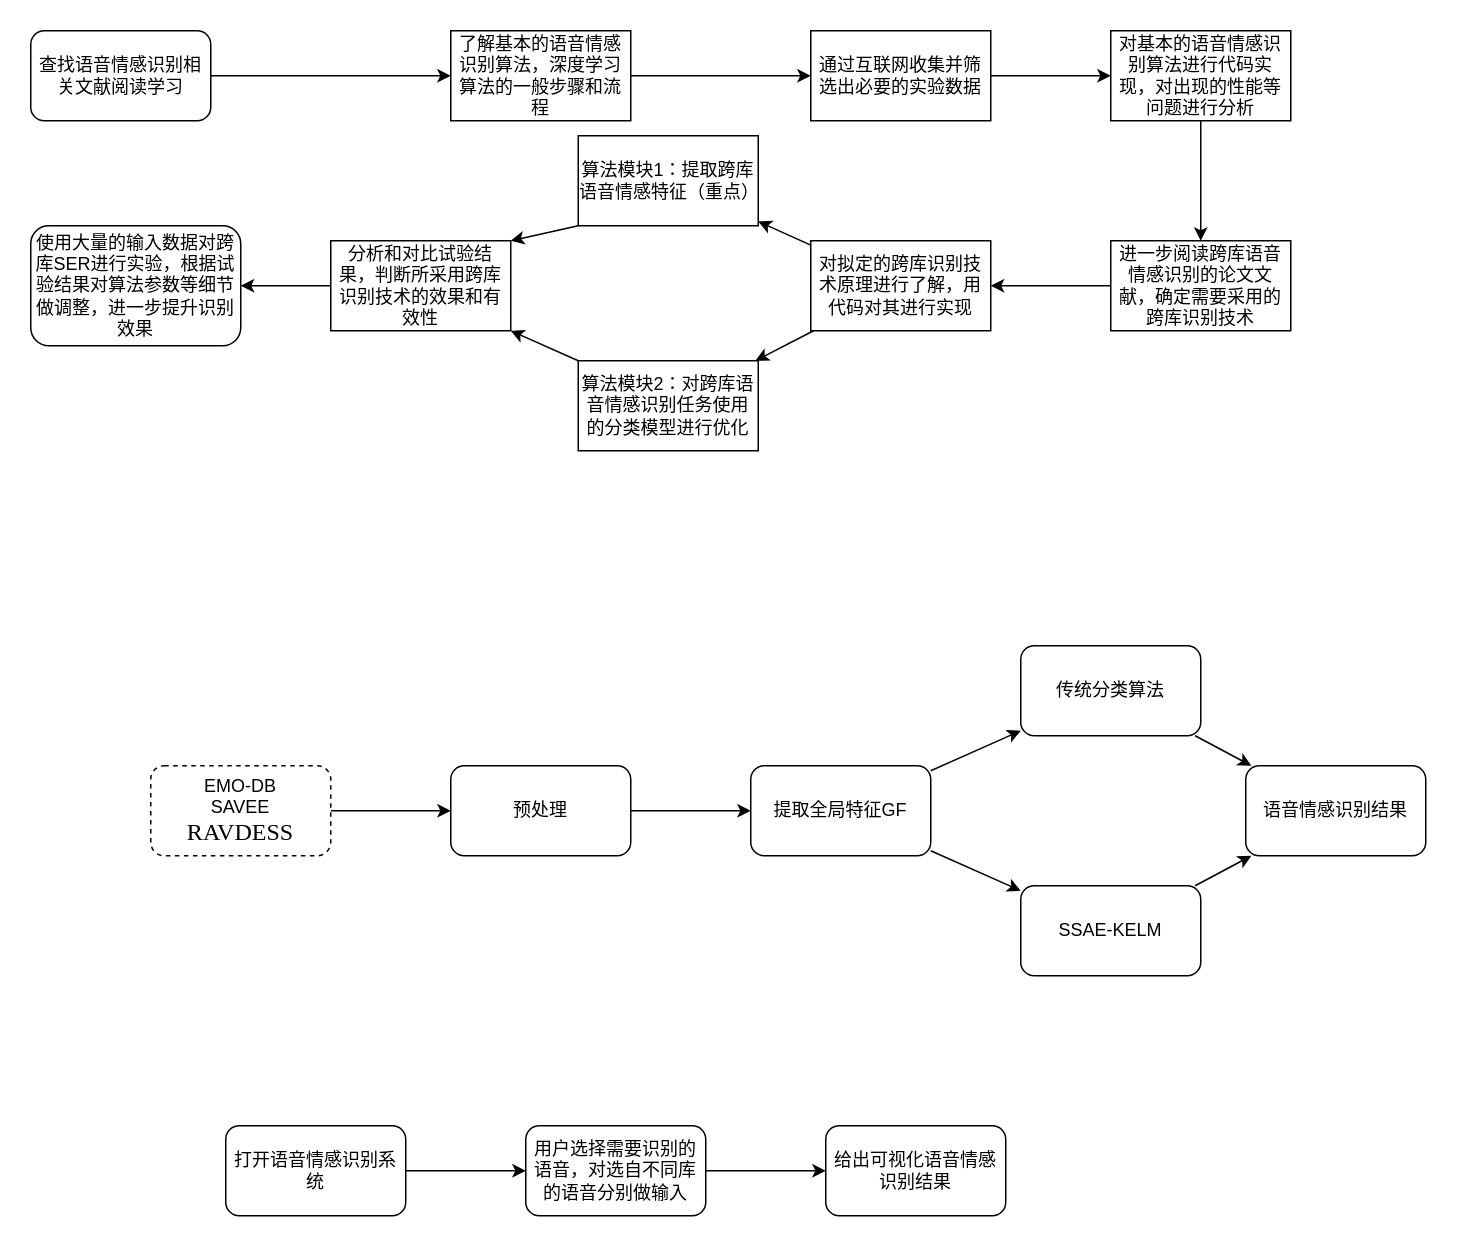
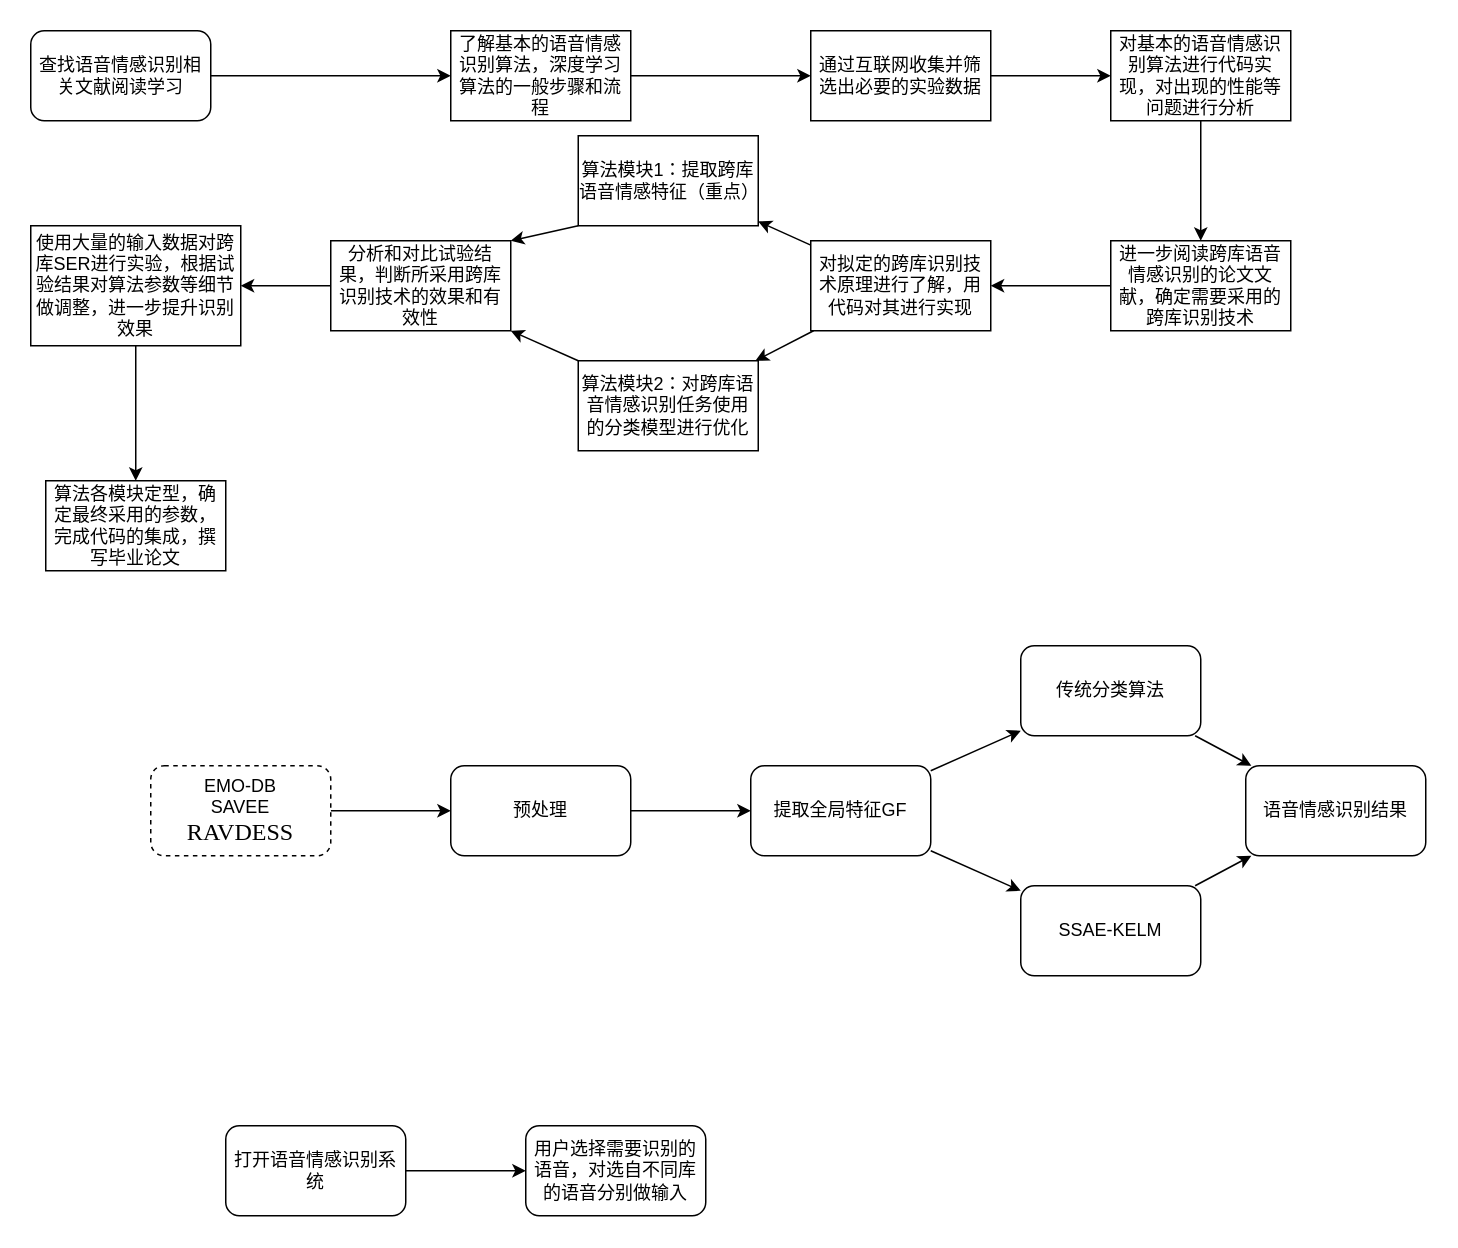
  <mxCell id="0" />
  <mxCell id="1" parent="0" />
  <mxCell id="2" value="" style="edgeStyle=none;html=1;" parent="1" source="3" target="5" edge="1"><mxGeometry relative="1" as="geometry" /></mxCell>
  <mxCell id="3" value="查找语音情感识别相关文献阅读学习" style=";whiteSpace=wrap;rounded=1;fontSize=12;fontFamily=Helvetica;align=center;verticalAlign=middle;fillColor=default;strokeColor=default;fontColor=default;" parent="1" vertex="1"><mxGeometry y="20" width="120" height="60" as="geometry" x="20" /></mxCell>
  <mxCell id="4" value="" style="edgeStyle=none;html=1;" parent="1" source="5" target="7" edge="1"><mxGeometry relative="1" as="geometry" /></mxCell>
  <mxCell id="5" value="了解基本的语音情感识别算法，深度学习算法的一般步骤和流程" style="whiteSpace=wrap;html=1;" parent="1" vertex="1"><mxGeometry x="300" y="20" width="120" height="60" as="geometry" /></mxCell>
  <mxCell id="6" value="" style="edgeStyle=none;html=1;" parent="1" source="7" target="9" edge="1"><mxGeometry relative="1" as="geometry" /></mxCell>
  <mxCell id="7" value="通过互联网收集并筛选出必要的实验数据" style="whiteSpace=wrap;html=1;;" parent="1" vertex="1"><mxGeometry x="540" y="20" width="120" height="60" as="geometry" /></mxCell>
  <mxCell id="8" value="" style="edgeStyle=none;html=1;" parent="1" source="9" target="11" edge="1"><mxGeometry relative="1" as="geometry" /></mxCell>
  <mxCell id="9" value="对基本的语音情感识别算法进行代码实现，对出现的性能等问题进行分析" style="whiteSpace=wrap;html=1;;" parent="1" vertex="1"><mxGeometry x="740" y="20" width="120" height="60" as="geometry" /></mxCell>
  <mxCell id="10" value="" style="edgeStyle=none;html=1;" parent="1" source="11" target="14" edge="1"><mxGeometry relative="1" as="geometry" /></mxCell>
  <mxCell id="11" value="进一步阅读跨库语音情感识别的论文文献，确定需要采用的跨库识别技术" style="whiteSpace=wrap;html=1;;" parent="1" vertex="1"><mxGeometry x="740" y="160" width="120" height="60" as="geometry" /></mxCell>
  <mxCell id="12" value="" style="edgeStyle=none;html=1;" parent="1" source="14" target="18" edge="1"><mxGeometry relative="1" as="geometry" /></mxCell>
  <mxCell id="13" value="" style="edgeStyle=none;html=1;" parent="1" source="14" target="20" edge="1"><mxGeometry relative="1" as="geometry" /></mxCell>
  <mxCell id="14" value="对拟定的跨库识别技术原理进行了解，用代码对其进行实现" style="whiteSpace=wrap;html=1;;" parent="1" vertex="1"><mxGeometry x="540" y="160" width="120" height="60" as="geometry" /></mxCell>
  <mxCell id="15" value="" style="edgeStyle=none;html=1;" parent="1" source="16" target="22" edge="1"><mxGeometry relative="1" as="geometry" /></mxCell>
  <mxCell id="16" value="分析和对比试验结果，判断所采用跨库识别技术的效果和有效性" style="whiteSpace=wrap;html=1;;" parent="1" vertex="1"><mxGeometry x="220" y="160" width="120" height="60" as="geometry" /></mxCell>
  <mxCell id="17" style="edgeStyle=none;html=1;exitX=0;exitY=1;exitDx=0;exitDy=0;entryX=1;entryY=0;entryDx=0;entryDy=0;" parent="1" source="18" target="16" edge="1"><mxGeometry relative="1" as="geometry" /></mxCell>
  <mxCell id="18" value="算法模块1：提取跨库语音情感特征（重点）" style="whiteSpace=wrap;html=1;;" parent="1" vertex="1"><mxGeometry x="385" y="90" width="120" height="60" as="geometry" /></mxCell>
  <mxCell id="19" style="edgeStyle=none;html=1;exitX=0;exitY=0;exitDx=0;exitDy=0;entryX=1;entryY=1;entryDx=0;entryDy=0;" parent="1" source="20" target="16" edge="1"><mxGeometry relative="1" as="geometry" /></mxCell>
  <mxCell id="20" value="算法模块2：对跨库语音情感识别任务使用的分类模型进行优化" style="whiteSpace=wrap;html=1;;" parent="1" vertex="1"><mxGeometry x="385" y="240" width="120" height="60" as="geometry" /></mxCell>
- <mxCell id="22" value="使用大量的输入数据对跨库SER进行实验，根据试验结果对算法参数等细节做调整，进一步提升识别效果" style="whiteSpace=wrap;html=1;rounded=1;" parent="1" vertex="1"><mxGeometry y="150" width="140" height="80" as="geometry" x="20" /></mxCell>
+ <mxCell id="21" value="" style="edgeStyle=none;html=1;" parent="1" source="22" target="23" edge="1"><mxGeometry relative="1" as="geometry" /></mxCell>
+ <mxCell id="22" value="使用大量的输入数据对跨库SER进行实验，根据试验结果对算法参数等细节做调整，进一步提升识别效果" style="whiteSpace=wrap;html=1;;" parent="1" vertex="1"><mxGeometry y="150" width="140" height="80" as="geometry" x="20" /></mxCell>
+ <mxCell id="23" value="算法各模块定型，确定最终采用的参数，完成代码的集成，撰写毕业论文" style="whiteSpace=wrap;html=1;;" parent="1" vertex="1"><mxGeometry x="30" y="320" width="120" height="60" as="geometry" /></mxCell>
  <mxCell id="24" value="" style="edgeStyle=none;html=1;" edge="1" parent="1" source="25" target="27"><mxGeometry relative="1" as="geometry" /></mxCell>
  <mxCell id="25" value="EMO-DB&lt;br&gt;SAVEE&lt;br&gt;&lt;span lang=&quot;EN-US&quot; style=&quot;font-size: 12.0pt ; font-family: &amp;#34;times new roman&amp;#34; , serif&quot;&gt;RAVDESS&lt;/span&gt;" style="rounded=1;whiteSpace=wrap;html=1;dashed=1;" vertex="1" parent="1"><mxGeometry x="100" y="510" width="120" height="60" as="geometry" /></mxCell>
  <mxCell id="26" value="" style="edgeStyle=none;html=1;" edge="1" parent="1" source="27" target="30"><mxGeometry relative="1" as="geometry" /></mxCell>
  <mxCell id="27" value="预处理" style="whiteSpace=wrap;html=1;rounded=1;" vertex="1" parent="1"><mxGeometry x="300" y="510" width="120" height="60" as="geometry" /></mxCell>
  <mxCell id="28" value="" style="edgeStyle=none;html=1;" edge="1" parent="1" source="30" target="32"><mxGeometry relative="1" as="geometry" /></mxCell>
  <mxCell id="29" value="" style="edgeStyle=none;html=1;" edge="1" parent="1" source="30" target="34"><mxGeometry relative="1" as="geometry" /></mxCell>
  <mxCell id="30" value="提取全局特征GF" style="whiteSpace=wrap;html=1;rounded=1;" vertex="1" parent="1"><mxGeometry x="500" y="510" width="120" height="60" as="geometry" /></mxCell>
  <mxCell id="31" style="edgeStyle=none;html=1;" edge="1" parent="1" source="32" target="35"><mxGeometry relative="1" as="geometry" /></mxCell>
  <mxCell id="32" value="SSAE-KELM" style="whiteSpace=wrap;html=1;rounded=1;" vertex="1" parent="1"><mxGeometry x="680" y="590" width="120" height="60" as="geometry" /></mxCell>
  <mxCell id="33" value="" style="edgeStyle=none;html=1;" edge="1" parent="1" source="34" target="35"><mxGeometry relative="1" as="geometry" /></mxCell>
  <mxCell id="34" value="传统分类算法" style="whiteSpace=wrap;html=1;rounded=1;" vertex="1" parent="1"><mxGeometry x="680" y="430" width="120" height="60" as="geometry" /></mxCell>
  <mxCell id="35" value="语音情感识别结果" style="whiteSpace=wrap;html=1;rounded=1;" vertex="1" parent="1"><mxGeometry x="830" y="510" width="120" height="60" as="geometry" /></mxCell>
  <mxCell id="36" value="" style="edgeStyle=none;html=1;" edge="1" parent="1" source="37" target="39"><mxGeometry relative="1" as="geometry" /></mxCell>
  <mxCell id="37" value="打开语音情感识别系统" style="rounded=1;whiteSpace=wrap;html=1;" vertex="1" parent="1"><mxGeometry x="150" y="750" width="120" height="60" as="geometry" /></mxCell>
- <mxCell id="38" value="" style="edgeStyle=none;html=1;" edge="1" parent="1" source="39" target="40"><mxGeometry relative="1" as="geometry" /></mxCell>
  <mxCell id="39" value="用户选择需要识别的语音，对选自不同库的语音分别做输入" style="whiteSpace=wrap;html=1;rounded=1;" vertex="1" parent="1"><mxGeometry x="350" y="750" width="120" height="60" as="geometry" /></mxCell>
- <mxCell id="40" value="给出可视化语音情感识别结果" style="whiteSpace=wrap;html=1;rounded=1;" vertex="1" parent="1"><mxGeometry x="550" y="750" width="120" height="60" as="geometry" /></mxCell>
